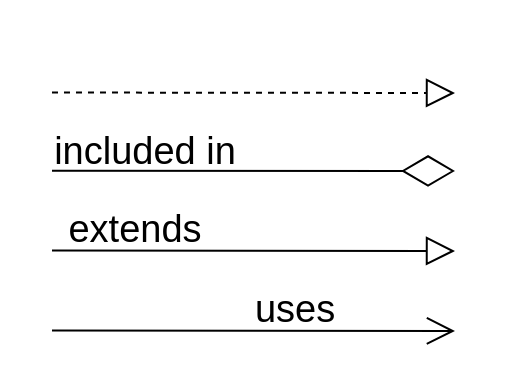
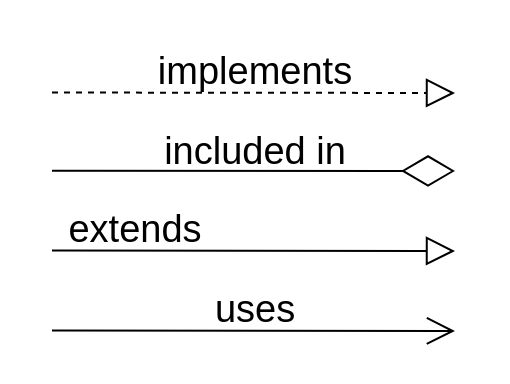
  <mxCell id="0" />
  <mxCell id="1" parent="0" />
+ <mxCell id="2" value="implements" style="text;html=1;align=center;verticalAlign=middle;resizable=0;points=[];autosize=1;fontSize=19;labelBackgroundColor=#ffffff;" vertex="1" parent="1"><mxGeometry x="67" y="20.76" width="110" height="30" as="geometry" /></mxCell>
  <mxCell id="3" value="extends" style="text;html=1;align=center;verticalAlign=middle;resizable=0;points=[];autosize=1;fontSize=19;labelBackgroundColor=#ffffff;" vertex="1" parent="1"><mxGeometry x="22" y="99.76" width="80" height="30" as="geometry" /></mxCell>
- <mxCell id="4" value="included in" style="text;html=1;align=center;verticalAlign=middle;resizable=0;points=[];autosize=1;fontSize=19;labelBackgroundColor=#ffffff;" vertex="1" parent="1"><mxGeometry x="12" y="60.76" width="110" height="30" as="geometry" /></mxCell>
- <mxCell id="5" value="uses" style="text;html=1;align=center;verticalAlign=middle;resizable=0;points=[];autosize=1;fontSize=19;labelBackgroundColor=#ffffff;" vertex="1" parent="1"><mxGeometry x="112" y="139.76" width="60" height="30" as="geometry" /></mxCell>
+ <mxCell id="4" value="included in" style="text;html=1;align=center;verticalAlign=middle;resizable=0;points=[];autosize=1;fontSize=19;labelBackgroundColor=#ffffff;" vertex="1" parent="1"><mxGeometry x="67" y="60.76" width="110" height="30" as="geometry" /></mxCell>
+ <mxCell id="5" value="uses" style="text;html=1;align=center;verticalAlign=middle;resizable=0;points=[];autosize=1;fontSize=19;labelBackgroundColor=#ffffff;" vertex="1" parent="1"><mxGeometry x="92" y="139.76" width="60" height="30" as="geometry" /></mxCell>
  <mxCell id="6" style="endArrow=block;dashed=1;endFill=0;endSize=12;html=1;fontSize=15;" edge="1" parent="1"><mxGeometry relative="1" as="geometry"><Array as="points" /><mxPoint x="20.5" y="45.76" as="sourcePoint" /><mxPoint x="222" y="46" as="targetPoint" /></mxGeometry></mxCell>
  <mxCell id="7" style="endArrow=diamondThin;endFill=0;endSize=24;html=1;fontSize=15;exitX=0.5;exitY=1;exitDx=0;exitDy=0;" edge="1" parent="1"><mxGeometry relative="1" as="geometry"><Array as="points" /><mxPoint x="20.5" y="84.93" as="sourcePoint" /><mxPoint x="222" y="85" as="targetPoint" /></mxGeometry></mxCell>
  <mxCell id="8" style="endArrow=block;endFill=0;endSize=12;html=1;fontSize=15;exitX=0.25;exitY=0;exitDx=0;exitDy=0;" edge="1" parent="1"><mxGeometry relative="1" as="geometry"><Array as="points" /><mxPoint x="20.5" y="124.76" as="sourcePoint" /><mxPoint x="222" y="125" as="targetPoint" /></mxGeometry></mxCell>
  <mxCell id="9" style="endArrow=open;endFill=1;endSize=12;html=1;fontSize=15;exitX=0.25;exitY=1;exitDx=0;exitDy=0;" edge="1" parent="1"><mxGeometry relative="1" as="geometry"><Array as="points" /><mxPoint x="20.5" y="164.76" as="sourcePoint" /><mxPoint x="222" y="165" as="targetPoint" /></mxGeometry></mxCell>
